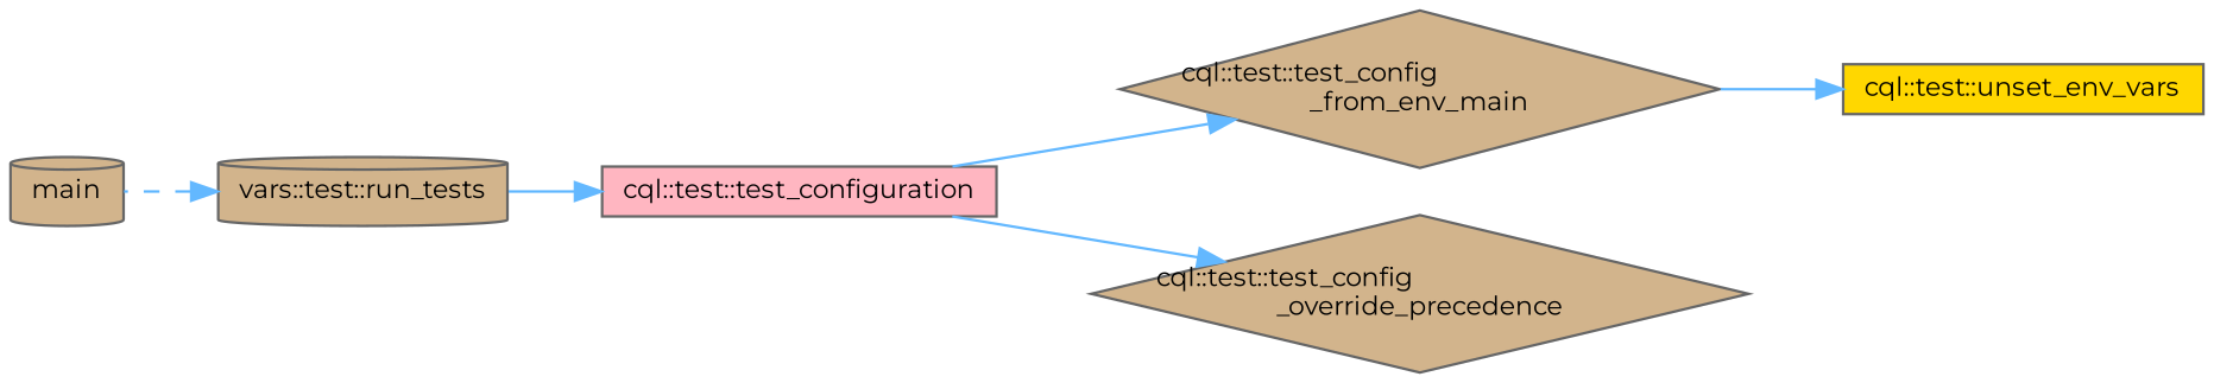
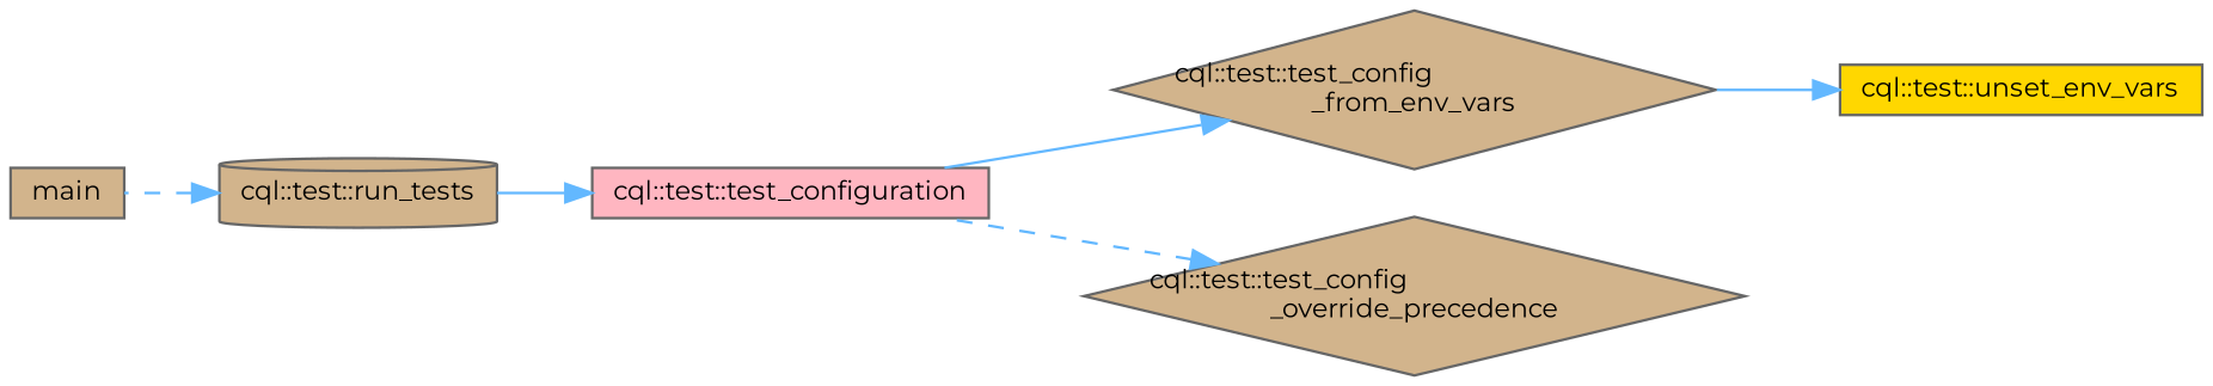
  digraph {
    fontname=Montserrat
    rankdir=RL
    node [color=grey40 fillcolor=tan fontname=Montserrat fontsize=10 shape=box style=filled]
    edge [color=steelblue1 dir=back fontname=Montserrat fontsize=10 labelfontname=Helvetica labelfontsize=10 style=solid]
    n1 [color=gray40 fillcolor=gold fontcolor=black height=0.2 label="cql::test::unset_env_vars" width=0.4]
-   n2 [height=0.2 label="cql::test::test_config\l_from_env_main" shape=diamond width=0.4]
+   n2 [height=0.2 label="cql::test::test_config\l_from_env_vars" shape=diamond width=0.4]
    n3 [fillcolor=lightpink height=0.2 label="cql::test::test_configuration" width=0.4]
    n4 [height=0.2 label="cql::test::test_config\l_override_precedence" shape=diamond width=0.4]
-   n5 [height=0.2 label="vars::test::run_tests" shape=cylinder width=0.4]
-   n6 [height=0.2 label=main shape=cylinder width=0.4]
+   n5 [height=0.2 label="cql::test::run_tests" shape=cylinder width=0.4]
+   n6 [height=0.2 label=main width=0.4]
    n1 -> n2
    n2 -> n3
    n3 -> n5
-   n4 -> n3
+   n4 -> n3 [style=dashed]
    n5 -> n6 [style=dashed]
  }
